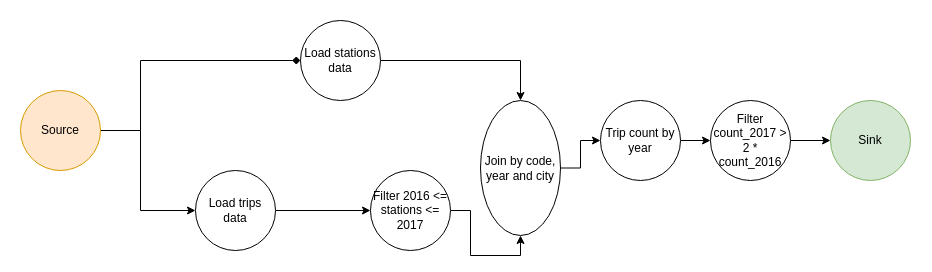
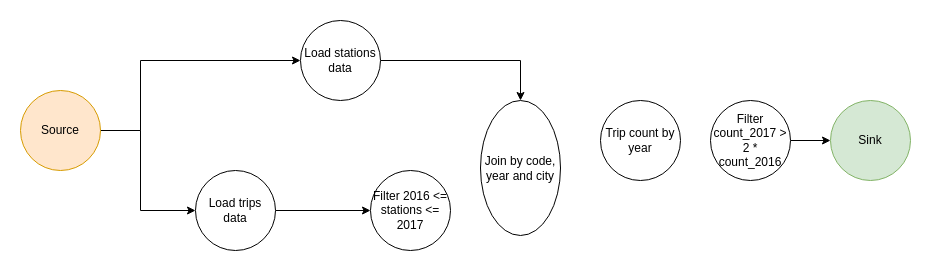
  <mxCell id="0" />
  <mxCell id="1" parent="0" />
  <mxCell id="2" style="edgeStyle=orthogonalEdgeStyle;rounded=0;orthogonalLoop=1;jettySize=auto;html=1;entryX=0;entryY=0.5;entryDx=0;entryDy=0;" parent="1" source="4" target="8" edge="1"><mxGeometry relative="1" as="geometry"><Array as="points"><mxPoint x="140" y="130" /><mxPoint x="140" y="210" /></Array></mxGeometry></mxCell>
- <mxCell id="3" style="edgeStyle=orthogonalEdgeStyle;rounded=0;orthogonalLoop=1;jettySize=auto;html=1;entryX=0;entryY=0.5;entryDx=0;entryDy=0;endArrow=diamond;" parent="1" source="4" target="6" edge="1"><mxGeometry relative="1" as="geometry"><Array as="points"><mxPoint x="140" y="130" /><mxPoint x="140" y="60" /></Array></mxGeometry></mxCell>
+ <mxCell id="3" style="edgeStyle=orthogonalEdgeStyle;rounded=0;orthogonalLoop=1;jettySize=auto;html=1;entryX=0;entryY=0.5;entryDx=0;entryDy=0;" parent="1" source="4" target="6" edge="1"><mxGeometry relative="1" as="geometry"><Array as="points"><mxPoint x="140" y="130" /><mxPoint x="140" y="60" /></Array></mxGeometry></mxCell>
  <mxCell id="4" value="Source" style="ellipse;whiteSpace=wrap;html=1;aspect=fixed;fillColor=#ffe6cc;strokeColor=#d79b00;" parent="1" vertex="1"><mxGeometry x="20" y="90" width="80" height="80" as="geometry" /></mxCell>
  <mxCell id="5" style="edgeStyle=orthogonalEdgeStyle;rounded=0;orthogonalLoop=1;jettySize=auto;html=1;entryX=0.5;entryY=0;entryDx=0;entryDy=0;" parent="1" source="6" target="12" edge="1"><mxGeometry relative="1" as="geometry" /></mxCell>
  <mxCell id="6" value="Load stations data" style="ellipse;whiteSpace=wrap;html=1;aspect=fixed;" parent="1" vertex="1"><mxGeometry x="300" y="20" width="80" height="80" as="geometry" /></mxCell>
  <mxCell id="7" value="" style="edgeStyle=orthogonalEdgeStyle;rounded=0;orthogonalLoop=1;jettySize=auto;html=1;" parent="1" source="8" target="10" edge="1"><mxGeometry relative="1" as="geometry" /></mxCell>
  <mxCell id="8" value="Load trips data" style="ellipse;whiteSpace=wrap;html=1;aspect=fixed;" parent="1" vertex="1"><mxGeometry x="195" y="170" width="80" height="80" as="geometry" /></mxCell>
- <mxCell id="9" style="edgeStyle=orthogonalEdgeStyle;rounded=0;orthogonalLoop=1;jettySize=auto;html=1;entryX=0.5;entryY=1;entryDx=0;entryDy=0;" parent="1" source="10" target="12" edge="1"><mxGeometry relative="1" as="geometry" /></mxCell>
  <mxCell id="10" value="Filter 2016 &amp;lt;= stations &amp;lt;= 2017" style="ellipse;whiteSpace=wrap;html=1;aspect=fixed;" parent="1" vertex="1"><mxGeometry x="370" y="170" width="80" height="80" as="geometry" /></mxCell>
- <mxCell id="11" value="" style="edgeStyle=orthogonalEdgeStyle;rounded=0;orthogonalLoop=1;jettySize=auto;html=1;" parent="1" source="12" target="14" edge="1"><mxGeometry relative="1" as="geometry" /></mxCell>
  <mxCell id="12" value="Join by code, year and city" style="ellipse;whiteSpace=wrap;html=1;aspect=fixed;" parent="1" vertex="1"><mxGeometry x="480" y="100" width="80" height="135" as="geometry" /></mxCell>
- <mxCell id="13" value="" style="edgeStyle=orthogonalEdgeStyle;rounded=0;orthogonalLoop=1;jettySize=auto;html=1;" parent="1" source="14" target="17" edge="1"><mxGeometry relative="1" as="geometry" /></mxCell>
  <mxCell id="14" value="Trip count by year" style="ellipse;whiteSpace=wrap;html=1;aspect=fixed;" parent="1" vertex="1"><mxGeometry x="600" y="100" width="80" height="80" as="geometry" /></mxCell>
  <mxCell id="15" value="Sink" style="ellipse;whiteSpace=wrap;html=1;aspect=fixed;fillColor=#d5e8d4;strokeColor=#82b366;" parent="1" vertex="1"><mxGeometry x="830" y="100" width="80" height="80" as="geometry" /></mxCell>
  <mxCell id="16" value="" style="edgeStyle=orthogonalEdgeStyle;rounded=0;orthogonalLoop=1;jettySize=auto;html=1;" parent="1" source="17" target="15" edge="1"><mxGeometry relative="1" as="geometry" /></mxCell>
  <mxCell id="17" value="Filter count_2017 &amp;gt; 2 * count_2016" style="ellipse;whiteSpace=wrap;html=1;aspect=fixed;" parent="1" vertex="1"><mxGeometry x="710" y="100" width="80" height="80" as="geometry" /></mxCell>
